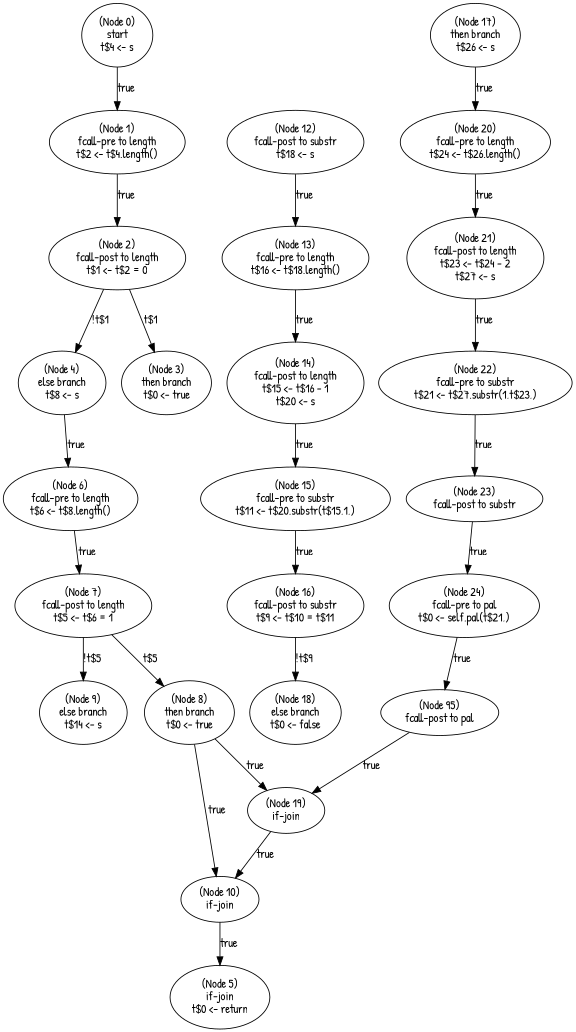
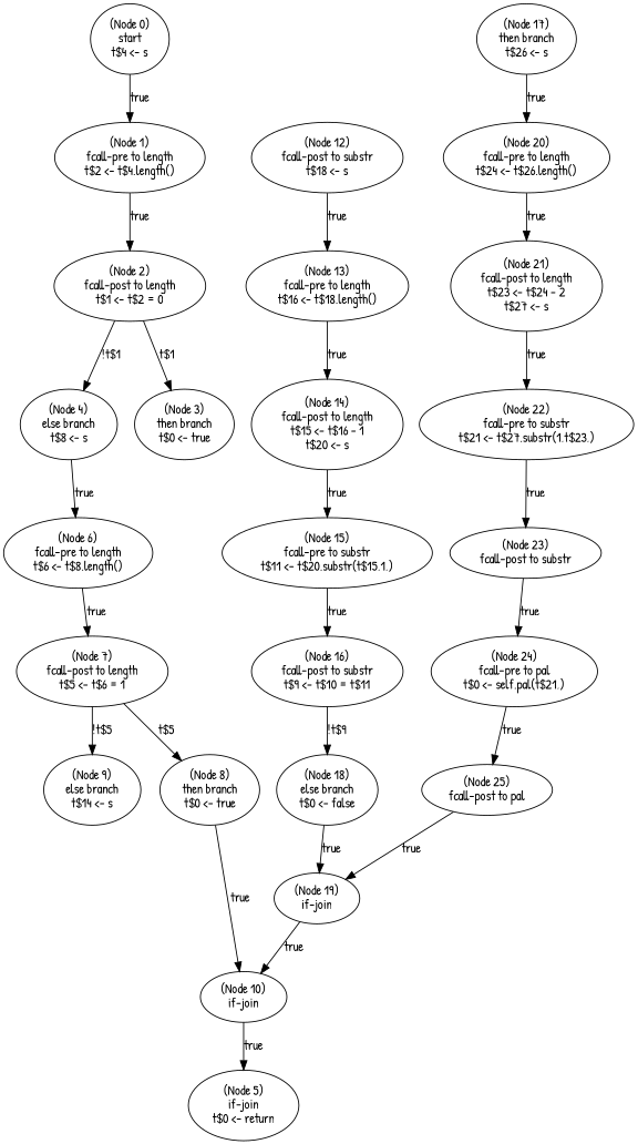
  digraph {
    fontname="Patrick Hand"
    node [fontname="Patrick Hand"]
    edge [fontname="Patrick Hand"]
    n1 [label="(Node 0)\nstart\nt$4 <- s\n"]
    n2 [label="(Node 1)\nfcall-pre to length\nt$2 <- t$4.length()\n"]
    n3 [label="(Node 2)\nfcall-post to length\nt$1 <- t$2 = 0\n"]
    n4 [label="(Node 4)\nelse branch\nt$8 <- s\n"]
    n5 [label="(Node 3)\nthen branch\nt$0 <- true\n"]
    n6 [label="(Node 6)\nfcall-pre to length\nt$6 <- t$8.length()\n"]
    n7 [label="(Node 7)\nfcall-post to length\nt$5 <- t$6 = 1\n"]
    n8 [label="(Node 5)\nif-join\nt$0 <- return\n"]
    n9 [label="(Node 9)\nelse branch\nt$14 <- s\n"]
    n10 [label="(Node 8)\nthen branch\nt$0 <- true\n"]
    n11 [label="(Node 10)\nif-join\n"]
    n12 [label="(Node 12)\nfcall-post to substr\nt$18 <- s\n"]
    n13 [label="(Node 13)\nfcall-pre to length\nt$16 <- t$18.length()\n"]
    n14 [label="(Node 14)\nfcall-post to length\nt$15 <- t$16 - 1\nt$20 <- s\n"]
    n15 [label="(Node 15)\nfcall-pre to substr\nt$11 <- t$20.substr(t$15,1,)\n"]
    n16 [label="(Node 16)\nfcall-post to substr\nt$9 <- t$10 = t$11\n"]
    n17 [label="(Node 18)\nelse branch\nt$0 <- false\n"]
    n18 [label="(Node 19)\nif-join\n"]
    n19 [label="(Node 17)\nthen branch\nt$26 <- s\n"]
    n20 [label="(Node 20)\nfcall-pre to length\nt$24 <- t$26.length()\n"]
    n21 [label="(Node 21)\nfcall-post to length\nt$23 <- t$24 - 2\nt$27 <- s\n"]
    n22 [label="(Node 22)\nfcall-pre to substr\nt$21 <- t$27.substr(1,t$23,)\n"]
    n23 [label="(Node 23)\nfcall-post to substr\n"]
    n24 [label="(Node 24)\nfcall-pre to pal\nt$0 <- self.pal(t$21,)\n"]
-   n25 [label="(Node 95)\nfcall-post to pal\n"]
+   n25 [label="(Node 25)\nfcall-post to pal\n"]
    n1 -> n2 [label=true]
    n2 -> n3 [label=true]
    n3 -> n4 [label="!t$1"]
    n3 -> n5 [label="t$1"]
    n4 -> n6 [label=true]
    n6 -> n7 [label=true]
    n7 -> n9 [label="!t$5"]
    n7 -> n10 [label="t$5"]
    n10 -> n11 [label=true]
    n11 -> n8 [label=true]
    n12 -> n13 [label=true]
    n13 -> n14 [label=true]
    n14 -> n15 [label=true]
    n15 -> n16 [label=true]
    n16 -> n17 [label="!t$9"]
-   n10 -> n18 [label=true]
+   n17 -> n18 [label=true]
    n18 -> n11 [label=true]
    n19 -> n20 [label=true]
    n20 -> n21 [label=true]
    n21 -> n22 [label=true]
    n22 -> n23 [label=true]
    n23 -> n24 [label=true]
    n24 -> n25 [label=true]
    n25 -> n18 [label=true]
  }
